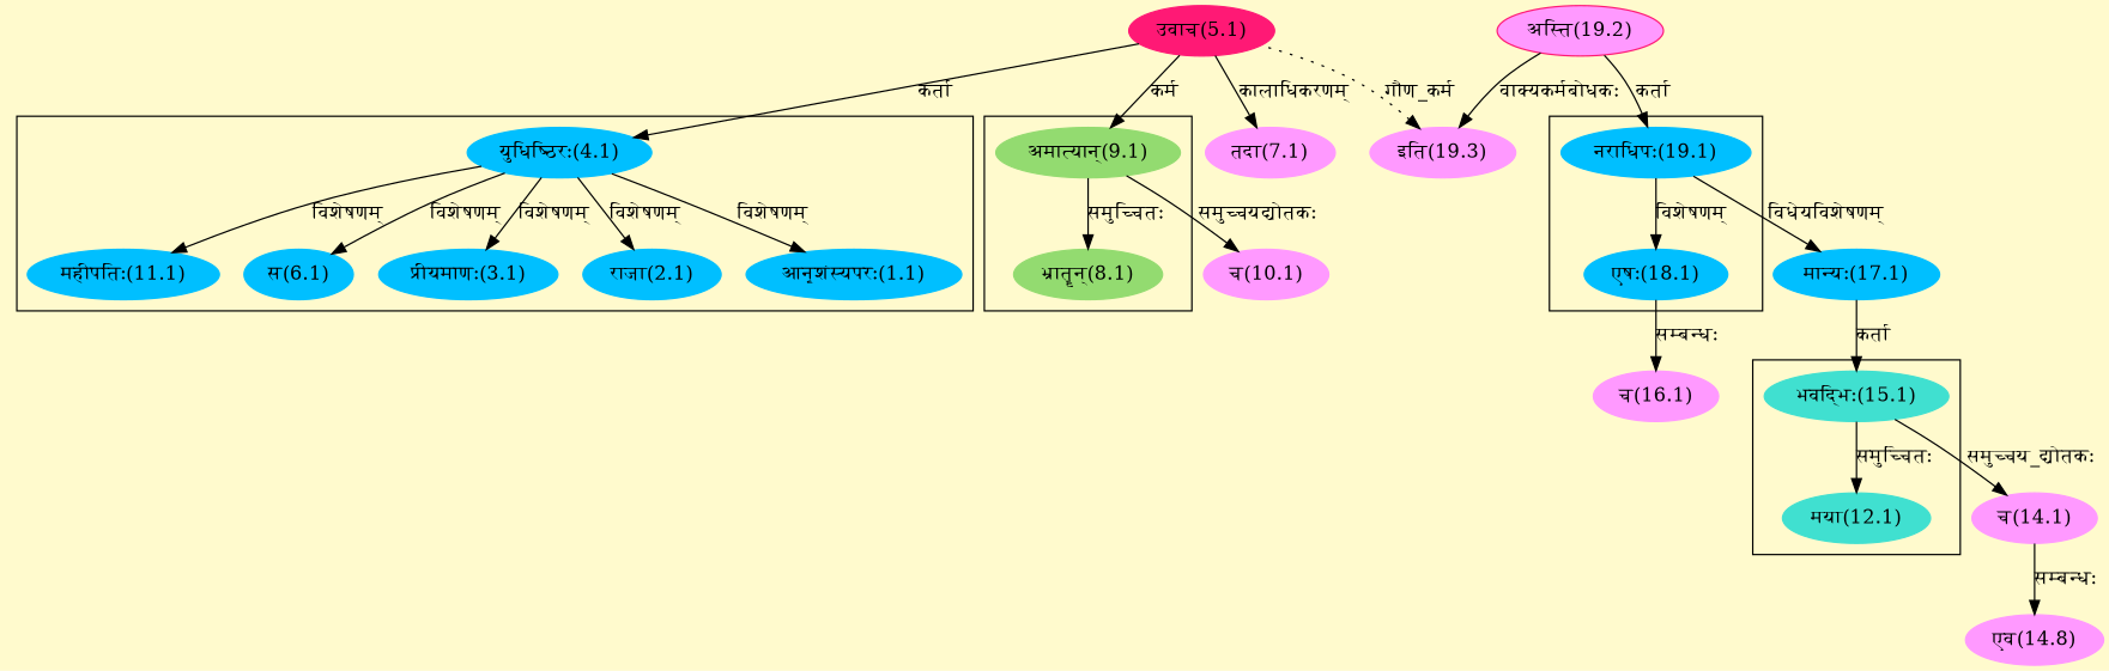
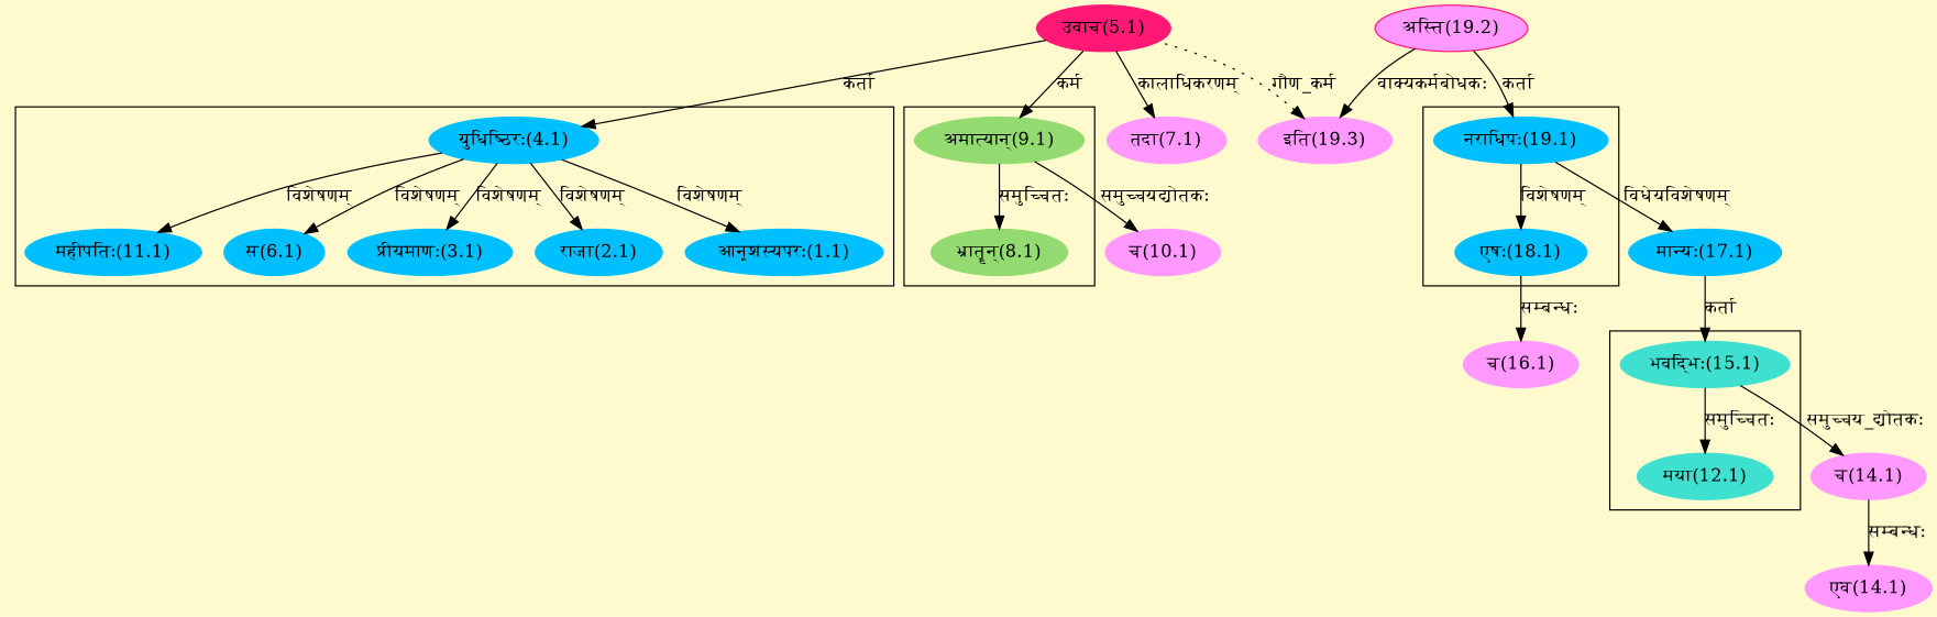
  digraph {
    bgcolor=lemonchiffon1
    compound=true
    rankdir=BT
    node [color="#00BFFF" style=filled]
    edge [dir=back]
    n1 [label="आनृशंस्यपरः(1.1)"]
    n2 [label="युधिष्ठिरः(4.1)"]
    n3 [label="राजा(2.1)"]
    n4 [label="प्रीयमाणः(3.1)"]
    n5 [label="स(6.1)"]
    n6 [label="महीपतिः(11.1)"]
    n7 [color="#93DB70" label="भ्रातॄन्(8.1)"]
    n8 [color="#93DB70" label="अमात्यान्(9.1)"]
    n9 [color="#40E0D0" label="मया(12.1)"]
    n10 [color="#40E0D0" label="भवद्भिः(15.1)"]
    n11 [label="एषः(18.1)"]
    n12 [label="नराधिपः(19.1)"]
    n13 [color="#FF1975" label="उवाच(5.1)"]
    n14 [label="मान्यः(17.1)"]
    n15 [color="#FF1975" fillcolor="#FF99FF" label="अस्ति(19.2)"]
    n16 [color="#FF99FF" label="तदा(7.1)"]
    n17 [color="#FF99FF" label="च(10.1)"]
    n18 [color="#FF99FF" label="च(14.1)"]
-   n19 [color="#FF99FF" label="एव(14.8)"]
+   n19 [color="#FF99FF" label="एव(14.1)"]
    n20 [color="#FF99FF" label="च(16.1)"]
    n21 [color="#FF99FF" label="इति(19.3)"]
    subgraph cluster_1 {
      n1
      n2
      n3
      n4
      n5
      n6
    }
    subgraph cluster_2 {
      n7
      n8
    }
    subgraph cluster_3 {
      n9
      n10
    }
    subgraph cluster_4 {
      n11
      n12
    }
    n1 -> n2 [label="विशेषणम्"]
    n2 -> n13 [label="कर्ता"]
    n3 -> n2 [label="विशेषणम्"]
    n4 -> n2 [label="विशेषणम्"]
    n5 -> n2 [label="विशेषणम्"]
    n6 -> n2 [label="विशेषणम्"]
    n7 -> n8 [label="समुच्चितः"]
    n8 -> n13 [label="कर्म"]
    n9 -> n10 [label="समुच्चितः"]
    n10 -> n14 [label="कर्ता"]
    n11 -> n12 [label="विशेषणम्"]
    n12 -> n15 [label="कर्ता"]
    n14 -> n12 [label="विधेयविशेषणम्"]
    n16 -> n13 [label="कालाधिकरणम्"]
    n17 -> n8 [label="समुच्चयद्योतकः"]
    n18 -> n10 [label="समुच्चय_द्योतकः"]
    n19 -> n18 [label="सम्बन्धः"]
    n20 -> n11 [label="सम्बन्धः"]
    n21 -> n13 [label="गौण_कर्म" style=dotted]
    n21 -> n15 [label="वाक्यकर्मबोधकः"]
  }
